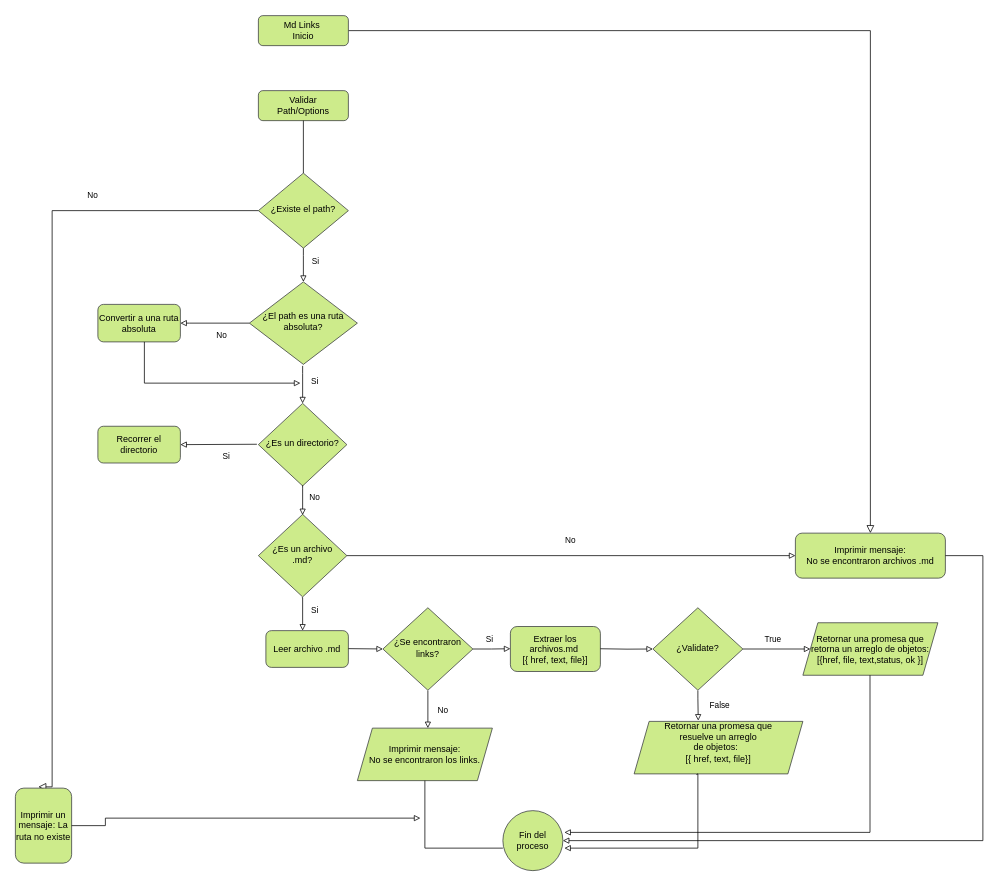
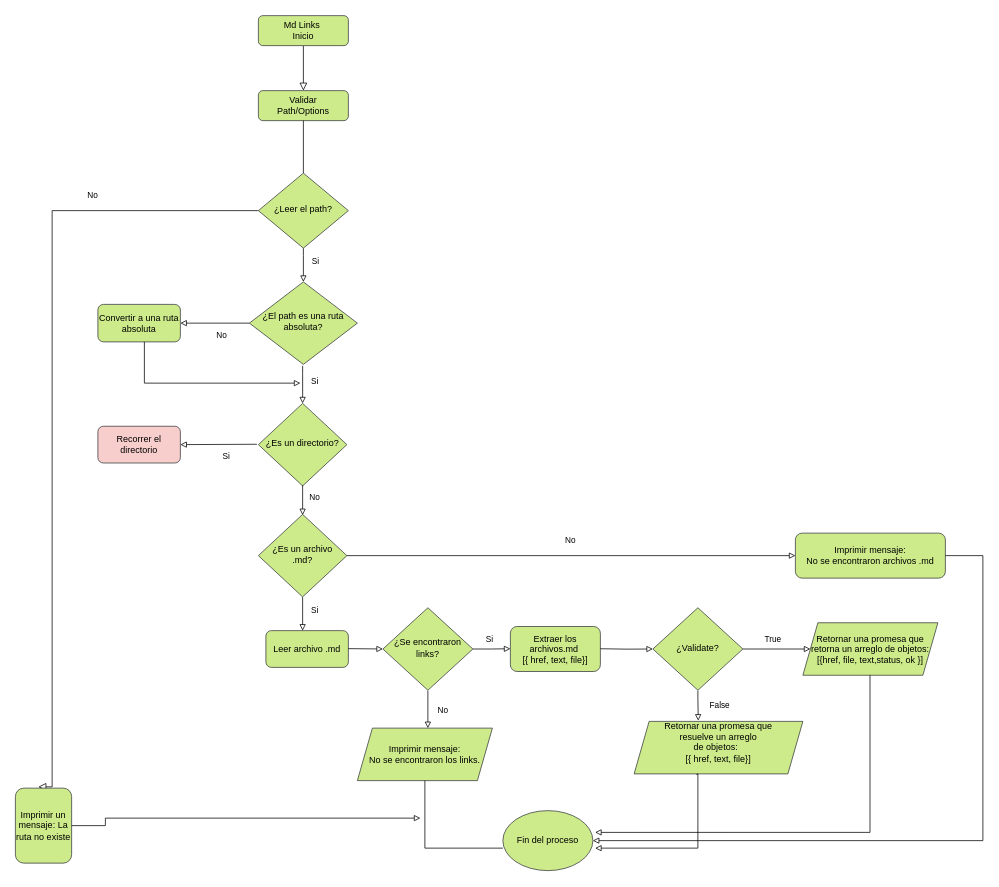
  <mxCell id="0" />
  <mxCell id="1" parent="0" />
- <mxCell id="2" value="" style="rounded=0;html=1;jettySize=auto;orthogonalLoop=1;fontSize=11;endArrow=block;endFill=0;endSize=8;strokeWidth=1;shadow=0;labelBackgroundColor=none;edgeStyle=orthogonalEdgeStyle;" parent="1" source="3" target="39" edge="1"><mxGeometry relative="1" as="geometry" /></mxCell>
+ <mxCell id="2" value="" style="rounded=0;html=1;jettySize=auto;orthogonalLoop=1;fontSize=11;endArrow=block;endFill=0;endSize=8;strokeWidth=1;shadow=0;labelBackgroundColor=none;edgeStyle=orthogonalEdgeStyle;entryX=0.5;entryY=0;entryDx=0;entryDy=0;" parent="1" source="3" target="5" edge="1"><mxGeometry relative="1" as="geometry" /></mxCell>
  <mxCell id="3" value="Md Links&amp;nbsp;&lt;br&gt;Inicio" style="rounded=1;whiteSpace=wrap;html=1;fontSize=12;glass=0;strokeWidth=1;shadow=0;fillColor=#cdeb8b;strokeColor=#36393d;" parent="1" vertex="1"><mxGeometry x="344" y="20" width="120" height="40" as="geometry" /></mxCell>
  <mxCell id="4" value="No" style="rounded=0;html=1;jettySize=auto;orthogonalLoop=1;fontSize=11;endArrow=block;endFill=0;endSize=8;strokeWidth=1;shadow=0;labelBackgroundColor=none;edgeStyle=orthogonalEdgeStyle;exitX=0;exitY=0.5;exitDx=0;exitDy=0;entryX=0.408;entryY=-0.017;entryDx=0;entryDy=0;entryPerimeter=0;" parent="1" source="7" edge="1" target="19"><mxGeometry x="-0.584" y="-20" relative="1" as="geometry"><mxPoint as="offset" /><mxPoint x="140" y="240" as="sourcePoint" /><mxPoint x="69" y="1020" as="targetPoint" /><Array as="points"><mxPoint x="69" y="280" /></Array></mxGeometry></mxCell>
  <mxCell id="5" value="Validar&lt;br&gt;Path/Options" style="rounded=1;whiteSpace=wrap;html=1;fontSize=12;glass=0;strokeWidth=1;shadow=0;fillColor=#cdeb8b;strokeColor=#36393d;" parent="1" vertex="1"><mxGeometry x="344" y="120" width="120" height="40" as="geometry" /></mxCell>
  <mxCell id="6" value="Si" style="rounded=0;html=1;jettySize=auto;orthogonalLoop=1;fontSize=11;endArrow=block;endFill=0;strokeWidth=1;shadow=0;labelBackgroundColor=none;edgeStyle=orthogonalEdgeStyle;entryX=0.5;entryY=0;entryDx=0;entryDy=0;entryPerimeter=0;" parent="1" source="7" target="9" edge="1"><mxGeometry x="-0.2" y="16" relative="1" as="geometry"><mxPoint as="offset" /><mxPoint x="210" y="360" as="targetPoint" /><Array as="points"><mxPoint x="404" y="340" /><mxPoint x="404" y="340" /></Array></mxGeometry></mxCell>
- <mxCell id="7" value="¿Existe el path?" style="rhombus;whiteSpace=wrap;html=1;shadow=0;fontFamily=Helvetica;fontSize=12;align=center;strokeWidth=1;spacing=6;spacingTop=-4;fillColor=#cdeb8b;strokeColor=#36393d;" parent="1" vertex="1"><mxGeometry x="344" y="230" width="120" height="100" as="geometry" /></mxCell>
+ <mxCell id="7" value="¿Leer el path?" style="rhombus;whiteSpace=wrap;html=1;shadow=0;fontFamily=Helvetica;fontSize=12;align=center;strokeWidth=1;spacing=6;spacingTop=-4;fillColor=#cdeb8b;strokeColor=#36393d;" parent="1" vertex="1"><mxGeometry x="344" y="230" width="120" height="100" as="geometry" /></mxCell>
  <mxCell id="8" value="" style="rounded=0;html=1;jettySize=auto;orthogonalLoop=1;fontSize=11;endArrow=none;endFill=0;endSize=8;strokeWidth=1;shadow=0;labelBackgroundColor=none;edgeStyle=orthogonalEdgeStyle;exitX=0.5;exitY=1;exitDx=0;exitDy=0;entryX=0.5;entryY=0;entryDx=0;entryDy=0;" parent="1" source="5" target="7" edge="1"><mxGeometry relative="1" as="geometry"><mxPoint x="160" y="180" as="sourcePoint" /><mxPoint x="210" y="210" as="targetPoint" /><Array as="points" /></mxGeometry></mxCell>
  <mxCell id="9" value="¿El path es una ruta absoluta?" style="rhombus;whiteSpace=wrap;html=1;shadow=0;fontFamily=Helvetica;fontSize=12;align=center;strokeWidth=1;spacing=6;spacingTop=-4;fillColor=#cdeb8b;strokeColor=#36393d;" parent="1" vertex="1"><mxGeometry x="332" y="375" width="144" height="110" as="geometry" /></mxCell>
  <mxCell id="10" value="No" style="rounded=0;html=1;jettySize=auto;orthogonalLoop=1;fontSize=11;endArrow=block;endFill=0;strokeWidth=1;shadow=0;labelBackgroundColor=none;edgeStyle=orthogonalEdgeStyle;" parent="1" edge="1"><mxGeometry x="-0.2" y="16" relative="1" as="geometry"><mxPoint as="offset" /><mxPoint x="332" y="430" as="sourcePoint" /><mxPoint x="240" y="430" as="targetPoint" /><Array as="points"><mxPoint x="252" y="430" /></Array></mxGeometry></mxCell>
  <mxCell id="11" value="Si" style="rounded=0;html=1;jettySize=auto;orthogonalLoop=1;fontSize=11;endArrow=block;endFill=0;strokeWidth=1;shadow=0;labelBackgroundColor=none;edgeStyle=orthogonalEdgeStyle;entryX=0.5;entryY=0;entryDx=0;entryDy=0;entryPerimeter=0;" parent="1" edge="1"><mxGeometry x="-0.2" y="16" relative="1" as="geometry"><mxPoint as="offset" /><mxPoint x="403" y="487" as="sourcePoint" /><mxPoint x="403" y="537" as="targetPoint" /><Array as="points"><mxPoint x="403" y="497" /><mxPoint x="403" y="497" /></Array></mxGeometry></mxCell>
  <mxCell id="12" value="Convertir a una ruta absoluta" style="rounded=1;whiteSpace=wrap;html=1;fillColor=#cdeb8b;strokeColor=#36393d;" parent="1" vertex="1"><mxGeometry x="130" y="405" width="110" height="50" as="geometry" /></mxCell>
  <mxCell id="13" value="¿Es un directorio?" style="rhombus;whiteSpace=wrap;html=1;shadow=0;fontFamily=Helvetica;fontSize=12;align=center;strokeWidth=1;spacing=6;spacingTop=-4;fillColor=#cdeb8b;strokeColor=#36393d;" parent="1" vertex="1"><mxGeometry x="344" y="537" width="118" height="110" as="geometry" /></mxCell>
- <mxCell id="14" value="Recorrer el directorio" style="rounded=1;whiteSpace=wrap;html=1;fillColor=#cdeb8b;strokeColor=#36393d;" parent="1" vertex="1"><mxGeometry x="130" y="567.5" width="110" height="49" as="geometry" /></mxCell>
+ <mxCell id="14" value="Recorrer el directorio" style="rounded=1;whiteSpace=wrap;html=1;fillColor=#f8cecc;strokeColor=#36393d;" parent="1" vertex="1"><mxGeometry x="130" y="567.5" width="110" height="49" as="geometry" /></mxCell>
  <mxCell id="15" value="¿Es un archivo .md?" style="rhombus;whiteSpace=wrap;html=1;shadow=0;fontFamily=Helvetica;fontSize=12;align=center;strokeWidth=1;spacing=6;spacingTop=-4;fillColor=#cdeb8b;strokeColor=#36393d;" parent="1" vertex="1"><mxGeometry x="344" y="685" width="118" height="110" as="geometry" /></mxCell>
  <mxCell id="16" value="Leer archivo .md" style="rounded=1;whiteSpace=wrap;html=1;fillColor=#cdeb8b;strokeColor=#36393d;" parent="1" vertex="1"><mxGeometry x="354" y="840" width="110" height="49" as="geometry" /></mxCell>
  <mxCell id="17" value="¿Se encontraron links?" style="rhombus;whiteSpace=wrap;html=1;shadow=0;fontFamily=Helvetica;fontSize=12;align=center;strokeWidth=1;spacing=6;spacingTop=-4;fillColor=#cdeb8b;strokeColor=#36393d;" parent="1" vertex="1"><mxGeometry x="510" y="809.5" width="120" height="110" as="geometry" /></mxCell>
  <mxCell id="18" value="Imprimir mensaje:&lt;br&gt;No se encontraron los links." style="shape=parallelogram;perimeter=parallelogramPerimeter;whiteSpace=wrap;html=1;fixedSize=1;fillColor=#cdeb8b;strokeColor=#36393d;" parent="1" vertex="1"><mxGeometry x="476" y="970" width="180" height="70" as="geometry" /></mxCell>
  <mxCell id="19" value="Imprimir un mensaje: La ruta no existe" style="rounded=1;whiteSpace=wrap;html=1;fillColor=#cdeb8b;strokeColor=#36393d;" parent="1" vertex="1"><mxGeometry x="20" y="1050" width="75" height="100" as="geometry" /></mxCell>
  <mxCell id="20" value="Extraer los archivos.md&amp;nbsp;&lt;br&gt;[{ href, text, file}]" style="rounded=1;whiteSpace=wrap;html=1;fillColor=#cdeb8b;strokeColor=#36393d;" parent="1" vertex="1"><mxGeometry x="680" y="834.5" width="120" height="60" as="geometry" /></mxCell>
  <mxCell id="21" value="¿Validate?" style="rhombus;whiteSpace=wrap;html=1;shadow=0;fontFamily=Helvetica;fontSize=12;align=center;strokeWidth=1;spacing=6;spacingTop=-4;fillColor=#cdeb8b;strokeColor=#36393d;" parent="1" vertex="1"><mxGeometry x="870" y="809.5" width="120" height="110" as="geometry" /></mxCell>
  <mxCell id="22" value="Retornar una promesa que retorna un arreglo de objetos:&lt;br&gt;[{href, file, text,status, ok }]" style="shape=parallelogram;perimeter=parallelogramPerimeter;whiteSpace=wrap;html=1;fixedSize=1;fillColor=#cdeb8b;strokeColor=#36393d;" parent="1" vertex="1"><mxGeometry x="1070" y="829.5" width="180" height="70" as="geometry" /></mxCell>
  <mxCell id="23" value="Retornar una promesa que&lt;br&gt;resuelve un arreglo&lt;br&gt;&amp;nbsp;de objetos:&amp;nbsp; &amp;nbsp; &lt;br&gt;[{ href, text, file}]&lt;br&gt;&amp;nbsp;" style="shape=parallelogram;perimeter=parallelogramPerimeter;whiteSpace=wrap;html=1;fixedSize=1;fillColor=#cdeb8b;strokeColor=#36393d;" parent="1" vertex="1"><mxGeometry x="845" y="961" width="225" height="70" as="geometry" /></mxCell>
  <mxCell id="24" value="No" style="rounded=0;html=1;jettySize=auto;orthogonalLoop=1;fontSize=11;endArrow=block;endFill=0;strokeWidth=1;shadow=0;labelBackgroundColor=none;edgeStyle=orthogonalEdgeStyle;entryX=0.5;entryY=0;entryDx=0;entryDy=0;entryPerimeter=0;" parent="1" edge="1"><mxGeometry x="-0.2" y="16" relative="1" as="geometry"><mxPoint as="offset" /><mxPoint x="403" y="646" as="sourcePoint" /><mxPoint x="403" y="686" as="targetPoint" /><Array as="points"><mxPoint x="403" y="651" /></Array></mxGeometry></mxCell>
  <mxCell id="25" value="Si" style="rounded=0;html=1;jettySize=auto;orthogonalLoop=1;fontSize=11;endArrow=block;endFill=0;strokeWidth=1;shadow=0;labelBackgroundColor=none;edgeStyle=orthogonalEdgeStyle;exitX=0.5;exitY=1;exitDx=0;exitDy=0;" parent="1" edge="1"><mxGeometry x="-0.2" y="16" relative="1" as="geometry"><mxPoint as="offset" /><mxPoint x="402" y="796" as="sourcePoint" /><mxPoint x="403" y="840" as="targetPoint" /><Array as="points"><mxPoint x="403" y="796" /></Array></mxGeometry></mxCell>
  <mxCell id="26" value="Si" style="rounded=0;html=1;jettySize=auto;orthogonalLoop=1;fontSize=11;endArrow=block;endFill=0;strokeWidth=1;shadow=0;labelBackgroundColor=none;edgeStyle=orthogonalEdgeStyle;entryX=1;entryY=0.5;entryDx=0;entryDy=0;" parent="1" target="14" edge="1"><mxGeometry x="-0.2" y="16" relative="1" as="geometry"><mxPoint as="offset" /><mxPoint x="342" y="591.5" as="sourcePoint" /><mxPoint x="250" y="591.5" as="targetPoint" /><Array as="points" /></mxGeometry></mxCell>
  <mxCell id="27" value="False" style="rounded=0;html=1;jettySize=auto;orthogonalLoop=1;fontSize=11;endArrow=block;endFill=0;strokeWidth=1;shadow=0;labelBackgroundColor=none;edgeStyle=orthogonalEdgeStyle;entryX=0.5;entryY=0;entryDx=0;entryDy=0;entryPerimeter=0;jumpSize=4;" parent="1" edge="1"><mxGeometry x="-0.065" y="29" relative="1" as="geometry"><mxPoint as="offset" /><mxPoint x="930" y="920" as="sourcePoint" /><mxPoint x="930.5" y="960" as="targetPoint" /><Array as="points"><mxPoint x="930" y="930" /><mxPoint x="931" y="930" /></Array></mxGeometry></mxCell>
  <mxCell id="28" value="True" style="rounded=0;html=1;jettySize=auto;orthogonalLoop=1;fontSize=11;endArrow=block;endFill=0;strokeWidth=1;shadow=0;labelBackgroundColor=none;edgeStyle=orthogonalEdgeStyle;jumpSize=4;exitX=1;exitY=0.5;exitDx=0;exitDy=0;exitPerimeter=0;" parent="1" target="22" edge="1" source="21"><mxGeometry x="-0.111" y="15" relative="1" as="geometry"><mxPoint y="1" as="offset" /><mxPoint x="1000" y="870" as="sourcePoint" /><mxPoint x="1070" y="864.36" as="targetPoint" /><Array as="points" /></mxGeometry></mxCell>
  <mxCell id="29" value="" style="rounded=0;html=1;jettySize=auto;orthogonalLoop=1;fontSize=11;endArrow=block;endFill=0;strokeWidth=1;shadow=0;labelBackgroundColor=none;edgeStyle=orthogonalEdgeStyle;jumpSize=4;entryX=0;entryY=0.5;entryDx=0;entryDy=0;" parent="1" target="21" edge="1"><mxGeometry x="-0.113" y="14" relative="1" as="geometry"><mxPoint as="offset" /><mxPoint x="800" y="864.16" as="sourcePoint" /><mxPoint x="860" y="864.63" as="targetPoint" /><Array as="points" /></mxGeometry></mxCell>
  <mxCell id="30" value="Si" style="rounded=0;html=1;jettySize=auto;orthogonalLoop=1;fontSize=11;endArrow=block;endFill=0;strokeWidth=1;shadow=0;labelBackgroundColor=none;edgeStyle=orthogonalEdgeStyle;jumpSize=4;exitX=1;exitY=0.5;exitDx=0;exitDy=0;" parent="1" source="17" edge="1"><mxGeometry x="-0.113" y="14" relative="1" as="geometry"><mxPoint as="offset" /><mxPoint x="650" y="864" as="sourcePoint" /><mxPoint x="680" y="864.16" as="targetPoint" /><Array as="points" /></mxGeometry></mxCell>
  <mxCell id="31" value="" style="rounded=0;html=1;jettySize=auto;orthogonalLoop=1;fontSize=11;endArrow=block;endFill=0;strokeWidth=1;shadow=0;labelBackgroundColor=none;edgeStyle=orthogonalEdgeStyle;jumpSize=4;entryX=0;entryY=0.5;entryDx=0;entryDy=0;" parent="1" target="17" edge="1"><mxGeometry x="-0.113" y="14" relative="1" as="geometry"><mxPoint as="offset" /><mxPoint x="464" y="864" as="sourcePoint" /><mxPoint x="504" y="864" as="targetPoint" /><Array as="points" /></mxGeometry></mxCell>
  <mxCell id="32" value="No" style="rounded=0;html=1;jettySize=auto;orthogonalLoop=1;fontSize=11;endArrow=block;endFill=0;strokeWidth=1;shadow=0;labelBackgroundColor=none;edgeStyle=orthogonalEdgeStyle;" parent="1" edge="1"><mxGeometry x="0.036" y="20" relative="1" as="geometry"><mxPoint as="offset" /><mxPoint x="570" y="920" as="sourcePoint" /><mxPoint x="570" y="970" as="targetPoint" /><Array as="points"><mxPoint x="570.5" y="928.5" /></Array></mxGeometry></mxCell>
- <mxCell id="33" value="Fin del proceso" style="ellipse;whiteSpace=wrap;html=1;fillColor=#cdeb8b;strokeColor=#36393d;" parent="1" vertex="1"><mxGeometry x="670" y="1080" width="80" height="80" as="geometry" /></mxCell>
+ <mxCell id="33" value="Fin del proceso" style="ellipse;whiteSpace=wrap;html=1;fillColor=#cdeb8b;strokeColor=#36393d;" parent="1" vertex="1"><mxGeometry x="670" y="1080" width="120" height="80" as="geometry" /></mxCell>
  <mxCell id="34" value="" style="rounded=0;html=1;jettySize=auto;orthogonalLoop=1;fontSize=11;endArrow=block;endFill=0;strokeWidth=1;shadow=0;labelBackgroundColor=none;edgeStyle=orthogonalEdgeStyle;exitX=1;exitY=0.5;exitDx=0;exitDy=0;" parent="1" source="19" edge="1"><mxGeometry x="-0.2" y="16" relative="1" as="geometry"><mxPoint as="offset" /><mxPoint x="144" y="1090" as="sourcePoint" /><mxPoint x="560" y="1090" as="targetPoint" /><Array as="points"><mxPoint x="140" y="1090" /></Array></mxGeometry></mxCell>
  <mxCell id="35" value="" style="rounded=0;html=1;jettySize=auto;orthogonalLoop=1;fontSize=11;endArrow=none;endFill=0;strokeWidth=1;shadow=0;labelBackgroundColor=none;edgeStyle=orthogonalEdgeStyle;exitX=0.5;exitY=1;exitDx=0;exitDy=0;entryX=0;entryY=0.625;entryDx=0;entryDy=0;entryPerimeter=0;" parent="1" source="18" target="33" edge="1"><mxGeometry x="0.036" y="20" relative="1" as="geometry"><mxPoint as="offset" /><mxPoint x="399.41" y="1040" as="sourcePoint" /><mxPoint x="399.91" y="1081" as="targetPoint" /><Array as="points"><mxPoint x="566" y="1130" /></Array></mxGeometry></mxCell>
  <mxCell id="36" value="" style="rounded=0;html=1;jettySize=auto;orthogonalLoop=1;fontSize=11;endArrow=block;endFill=0;strokeWidth=1;shadow=0;labelBackgroundColor=none;edgeStyle=orthogonalEdgeStyle;jumpSize=4;exitX=0.369;exitY=1.014;exitDx=0;exitDy=0;exitPerimeter=0;entryX=1.025;entryY=0.625;entryDx=0;entryDy=0;entryPerimeter=0;" edge="1" parent="1" source="23" target="33"><mxGeometry x="-0.065" y="29" relative="1" as="geometry"><mxPoint as="offset" /><mxPoint x="929.5" y="1040" as="sourcePoint" /><mxPoint x="800" y="1130" as="targetPoint" /><Array as="points"><mxPoint x="930" y="1031" /><mxPoint x="930" y="1130" /></Array></mxGeometry></mxCell>
  <mxCell id="37" value="" style="rounded=0;html=1;jettySize=auto;orthogonalLoop=1;fontSize=11;endArrow=block;endFill=0;strokeWidth=1;shadow=0;labelBackgroundColor=none;edgeStyle=orthogonalEdgeStyle;jumpSize=4;entryX=1.025;entryY=0.363;entryDx=0;entryDy=0;entryPerimeter=0;" edge="1" parent="1" target="33"><mxGeometry x="-0.113" y="14" relative="1" as="geometry"><mxPoint as="offset" /><mxPoint x="1159.5" y="899.5" as="sourcePoint" /><mxPoint x="840" y="1120" as="targetPoint" /><Array as="points"><mxPoint x="1160" y="1109" /></Array></mxGeometry></mxCell>
  <mxCell id="38" value="" style="rounded=0;html=1;jettySize=auto;orthogonalLoop=1;fontSize=11;endArrow=block;endFill=0;strokeWidth=1;shadow=0;labelBackgroundColor=none;edgeStyle=orthogonalEdgeStyle;" edge="1" parent="1"><mxGeometry x="-0.2" y="16" relative="1" as="geometry"><mxPoint as="offset" /><mxPoint x="192" y="455" as="sourcePoint" /><mxPoint x="400" y="510" as="targetPoint" /><Array as="points"><mxPoint x="192" y="455" /><mxPoint x="192" y="515" /></Array></mxGeometry></mxCell>
  <mxCell id="39" value="Imprimir mensaje:&lt;br&gt;No se encontraron archivos .md" style="rounded=1;whiteSpace=wrap;html=1;fillColor=#cdeb8b;strokeColor=#36393d;" vertex="1" parent="1"><mxGeometry x="1060" y="710" width="200" height="60" as="geometry" /></mxCell>
  <mxCell id="40" value="No" style="rounded=0;html=1;jettySize=auto;orthogonalLoop=1;fontSize=11;endArrow=block;endFill=0;strokeWidth=1;shadow=0;labelBackgroundColor=none;edgeStyle=orthogonalEdgeStyle;jumpSize=4;entryX=0;entryY=0.5;entryDx=0;entryDy=0;" edge="1" parent="1"><mxGeometry x="-0.003" y="20" relative="1" as="geometry"><mxPoint as="offset" /><mxPoint x="462" y="740" as="sourcePoint" /><mxPoint x="1060" y="740" as="targetPoint" /><Array as="points"><mxPoint x="462" y="740" /></Array></mxGeometry></mxCell>
  <mxCell id="41" value="" style="rounded=0;html=1;jettySize=auto;orthogonalLoop=1;fontSize=11;endArrow=block;endFill=0;strokeWidth=1;shadow=0;labelBackgroundColor=none;edgeStyle=orthogonalEdgeStyle;jumpSize=4;exitX=1;exitY=0.5;exitDx=0;exitDy=0;entryX=1;entryY=0.5;entryDx=0;entryDy=0;" edge="1" parent="1" source="39" target="33"><mxGeometry x="-0.113" y="14" relative="1" as="geometry"><mxPoint as="offset" /><mxPoint x="1310" y="750" as="sourcePoint" /><mxPoint x="990" y="1180" as="targetPoint" /><Array as="points"><mxPoint x="1310" y="740" /><mxPoint x="1310" y="1120" /></Array></mxGeometry></mxCell>
